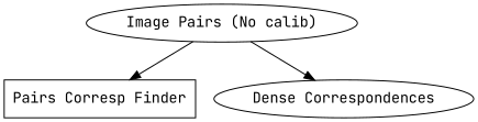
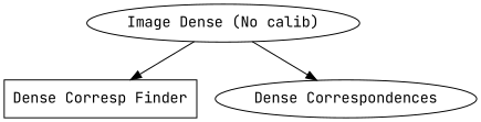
  digraph {
    fontname="JetBrains Mono"
    node [fontname="JetBrains Mono"]
    edge [fontname="JetBrains Mono"]
-   n1 [label="Image Pairs (No calib)"]
-   n2 [label="Pairs Corresp Finder" shape=box]
+   n1 [label="Image Dense (No calib)"]
+   n2 [label="Dense Corresp Finder" shape=box]
    n3 [label="Dense Correspondences"]
    n1 -> n2
    n1 -> n3
  }
